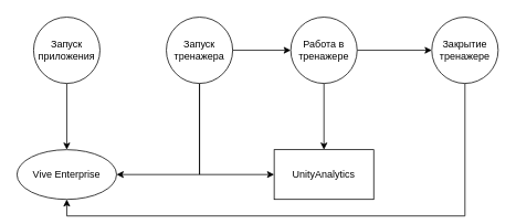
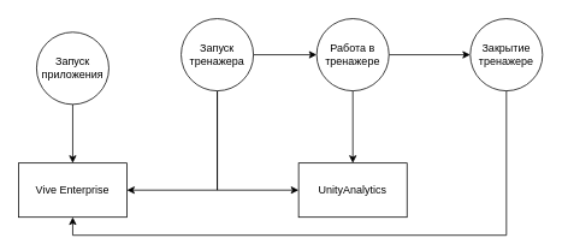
  <mxCell id="0" />
  <mxCell id="1" parent="0" />
  <mxCell id="2" style="edgeStyle=orthogonalEdgeStyle;rounded=0;orthogonalLoop=1;jettySize=auto;html=1;exitX=0.5;exitY=1;exitDx=0;exitDy=0;" edge="1" parent="1" source="3" target="7"><mxGeometry relative="1" as="geometry"><mxPoint x="79.857" y="200" as="targetPoint" /></mxGeometry></mxCell>
- <mxCell id="3" value="Запуск приложения" style="ellipse;whiteSpace=wrap;html=1;aspect=fixed;" vertex="1" parent="1"><mxGeometry x="40" y="20" width="80" height="80" as="geometry" /></mxCell>
+ <mxCell id="3" value="Запуск приложения" style="ellipse;whiteSpace=wrap;html=1;aspect=fixed;" vertex="1" parent="1"><mxGeometry x="40" y="35" width="80" height="80" as="geometry" /></mxCell>
  <mxCell id="4" style="edgeStyle=orthogonalEdgeStyle;rounded=0;orthogonalLoop=1;jettySize=auto;html=1;exitX=0.5;exitY=1;exitDx=0;exitDy=0;entryX=1;entryY=0.5;entryDx=0;entryDy=0;" edge="1" parent="1" source="6" target="7"><mxGeometry relative="1" as="geometry" /></mxCell>
  <mxCell id="5" style="edgeStyle=orthogonalEdgeStyle;rounded=0;orthogonalLoop=1;jettySize=auto;html=1;exitX=0.5;exitY=1;exitDx=0;exitDy=0;entryX=0;entryY=0.5;entryDx=0;entryDy=0;" edge="1" parent="1" source="6" target="8"><mxGeometry relative="1" as="geometry" /></mxCell>
  <mxCell id="6" value="Запуск тренажера" style="ellipse;whiteSpace=wrap;html=1;aspect=fixed;" vertex="1" parent="1"><mxGeometry x="200" y="20" width="80" height="80" as="geometry" /></mxCell>
- <mxCell id="7" value="Vive Enterprise" style="ellipse;whiteSpace=wrap;html=1;" vertex="1" parent="1"><mxGeometry x="20" y="180" width="120" height="60" as="geometry" /></mxCell>
+ <mxCell id="7" value="Vive Enterprise" style="rounded=0;whiteSpace=wrap;html=1;" vertex="1" parent="1"><mxGeometry x="20" y="180" width="120" height="60" as="geometry" /></mxCell>
  <mxCell id="8" value="UnityAnalytics" style="rounded=0;whiteSpace=wrap;html=1;" vertex="1" parent="1"><mxGeometry x="330" y="180" width="120" height="60" as="geometry" /></mxCell>
  <mxCell id="9" style="edgeStyle=orthogonalEdgeStyle;rounded=0;orthogonalLoop=1;jettySize=auto;html=1;exitX=0.5;exitY=1;exitDx=0;exitDy=0;entryX=0.5;entryY=0;entryDx=0;entryDy=0;" edge="1" parent="1" source="11" target="8"><mxGeometry relative="1" as="geometry" /></mxCell>
  <mxCell id="10" style="edgeStyle=orthogonalEdgeStyle;rounded=0;orthogonalLoop=1;jettySize=auto;html=1;exitX=1;exitY=0.5;exitDx=0;exitDy=0;" edge="1" parent="1" source="11" target="14"><mxGeometry relative="1" as="geometry" /></mxCell>
  <mxCell id="11" value="Работа в тренажере" style="ellipse;whiteSpace=wrap;html=1;aspect=fixed;" vertex="1" parent="1"><mxGeometry x="350" y="20" width="80" height="80" as="geometry" /></mxCell>
  <mxCell id="12" value="" style="endArrow=classic;html=1;rounded=0;entryX=0;entryY=0.5;entryDx=0;entryDy=0;" edge="1" parent="1" target="11"><mxGeometry width="50" height="50" relative="1" as="geometry"><mxPoint x="280" y="60" as="sourcePoint" /><mxPoint x="330" y="10" as="targetPoint" /></mxGeometry></mxCell>
  <mxCell id="13" style="edgeStyle=orthogonalEdgeStyle;rounded=0;orthogonalLoop=1;jettySize=auto;html=1;exitX=0.5;exitY=1;exitDx=0;exitDy=0;entryX=0.5;entryY=1;entryDx=0;entryDy=0;" edge="1" parent="1" source="14" target="7"><mxGeometry relative="1" as="geometry" /></mxCell>
  <mxCell id="14" value="Закрытие тренажере" style="ellipse;whiteSpace=wrap;html=1;aspect=fixed;" vertex="1" parent="1"><mxGeometry x="520" y="20" width="80" height="80" as="geometry" /></mxCell>
